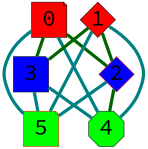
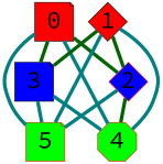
  graph {
    splines=true
    fontname="Source Code Pro"
    node [color=black fillcolor=red fixedsize=true fontname="Source Code Pro" fontsize=42 penwidth=1 shape=note style=filled]
    edge [color=teal penwidth=6 style=bold fontname="Source Code Pro"]
    0 [height=0.91667 width=0.91667]
    2 [color=red fillcolor=blue height=0.91667 shape=diamond width=0.91667]
    3 [fillcolor=blue height=0.91667 width=0.91667]
-   4 [fillcolor=green height=0.91667 shape=octagon width=0.91667]
+   4 [color=red fillcolor=green height=0.91667 shape=octagon width=0.91667]
    5 [color=red fillcolor=green height=0.91667 width=0.91667]
    1 [height=0.91667 shape=diamond width=0.91667]
    0 -- 2 [color=darkgreen]
    0 -- 3 [color=darkgreen]
    0 -- 4
    0 -- 5
    2 -- 4 [color=darkgreen]
    2 -- 5
    3 -- 4
    3 -- 5
    1 -- 2 [color=darkgreen]
    1 -- 3 [color=darkgreen]
    1 -- 4
    1 -- 5
  }
